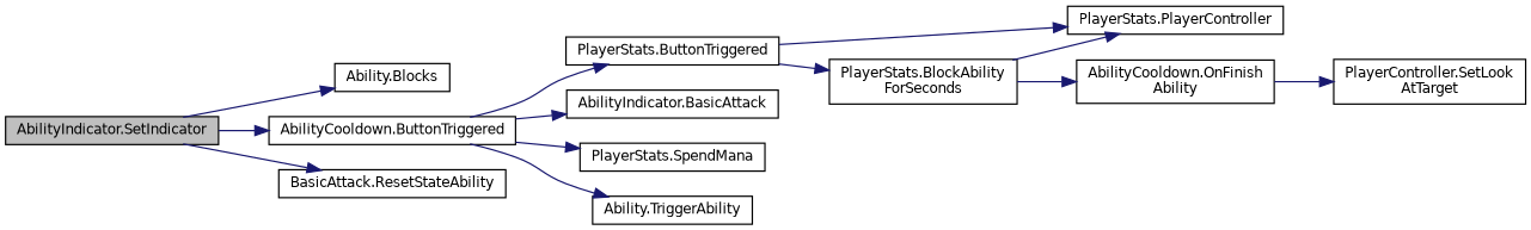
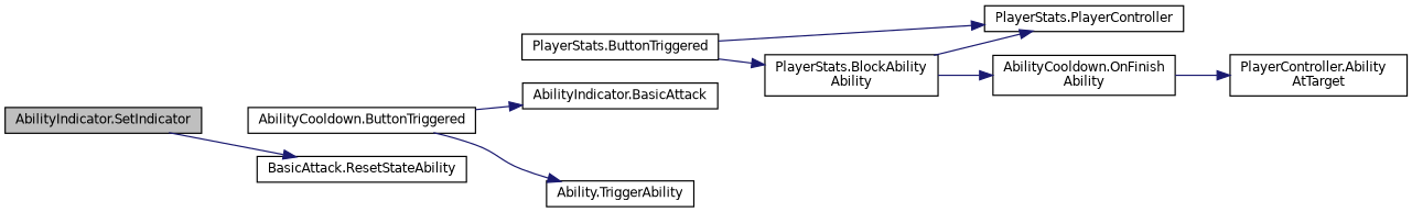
  digraph {
    rankdir=LR
    node [color=black fillcolor=white fontname=Helvetica fontsize=10 shape=record style=filled]
    edge [color=midnightblue fontname=Helvetica fontsize=10 labelfontname=Helvetica labelfontsize=10 style=solid]
    n1 [fillcolor=grey75 fontcolor=black height=0.2 label="AbilityIndicator.SetIndicator" width=0.4]
-   n2 [height=0.2 label="Ability.Blocks" width=0.4]
    n3 [height=0.2 label="AbilityCooldown.ButtonTriggered" width=0.4]
    n4 [height=0.2 label="BasicAttack.ResetStateAbility" width=0.4]
    n5 [height=0.2 label="PlayerStats.ButtonTriggered" width=0.4]
    n6 [height=0.2 label="AbilityIndicator.BasicAttack" width=0.4]
-   n7 [height=0.2 label="PlayerStats.SpendMana" width=0.4]
    n8 [height=0.2 label="Ability.TriggerAbility" width=0.4]
-   n9 [height=0.2 label="PlayerStats.BlockAbility\lForSeconds" width=0.4]
+   n9 [height=0.2 label="PlayerStats.BlockAbility\lAbility" width=0.4]
    n10 [height=0.2 label="PlayerStats.PlayerController" width=0.4]
-   n11 [height=0.2 label="PlayerController.SetLook\lAtTarget" width=0.4]
+   n11 [height=0.2 label="PlayerController.Ability\lAtTarget" width=0.4]
    n12 [height=0.2 label="AbilityCooldown.OnFinish\lAbility" width=0.4]
-   n1 -> n2
-   n1 -> n3
    n1 -> n4
-   n3 -> n5
    n3 -> n6
-   n3 -> n7
    n3 -> n8
    n5 -> n9
    n5 -> n10
    n9 -> n10
    n9 -> n12
    n12 -> n11
  }
